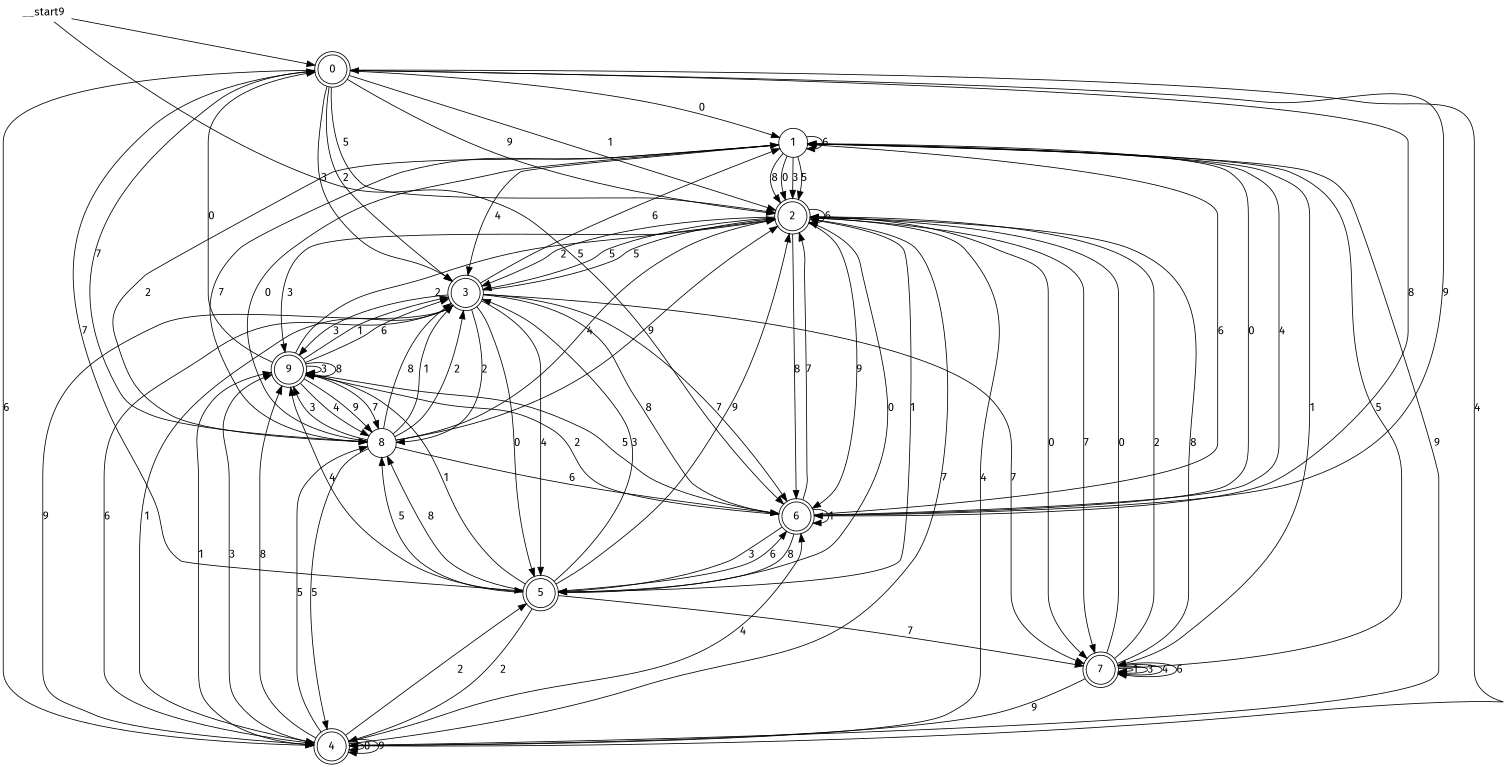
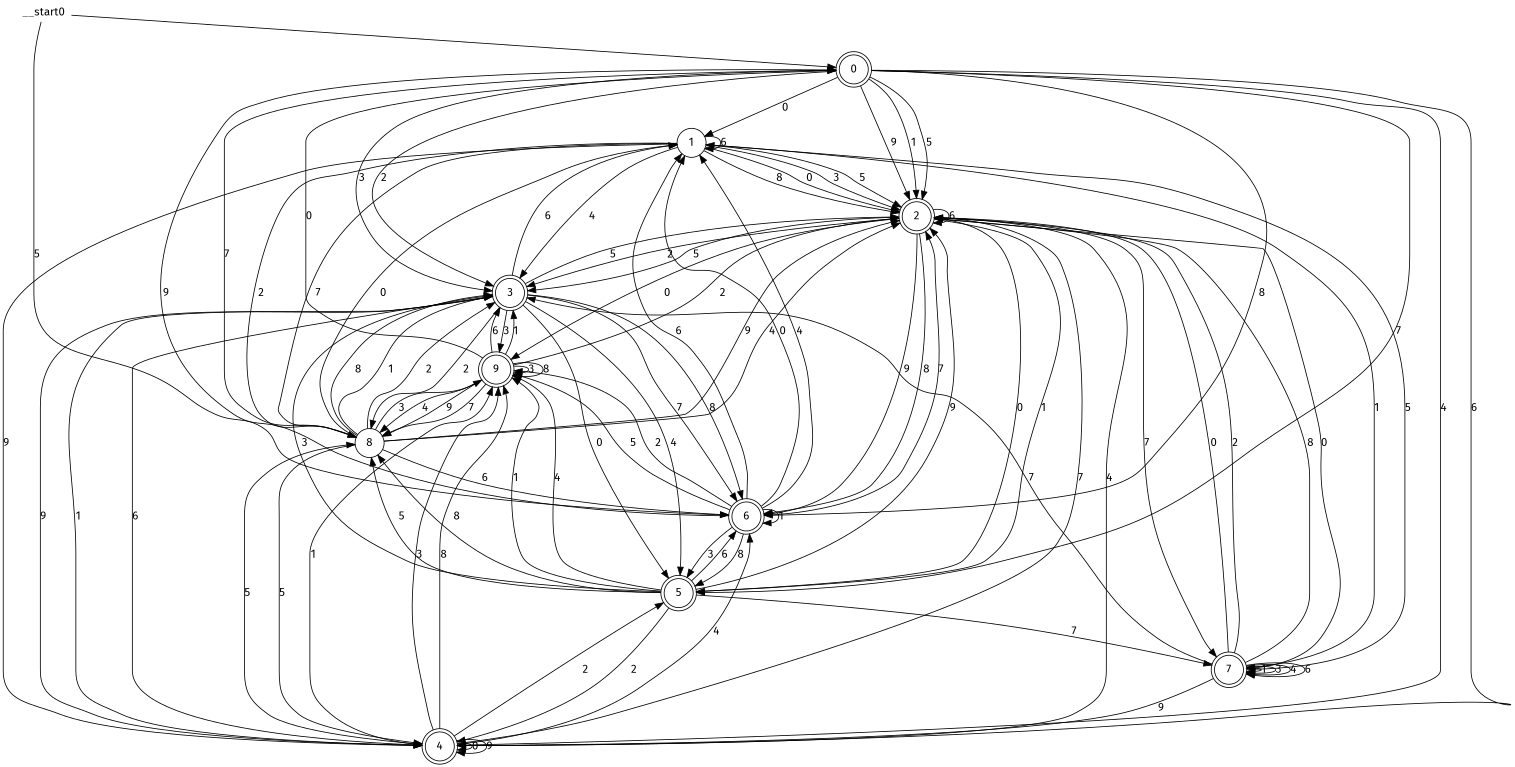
  digraph {
    fontname="Fira Sans"
    node [fontname="Fira Sans" shape=doublecircle]
    edge [fontname="Fira Sans"]
    n1 [label=0]
    n2 [label=1 shape=circle]
    n3 [label=2]
    n4 [label=3]
    n5 [label=4]
    n6 [label=5]
    n7 [label=6]
    n8 [label=7]
    n9 [label=8 shape=circle]
    n10 [label=9]
-   __start0 [height=0 shape=none width=0 label=__start9]
+   __start0 [height=0 shape=none width=0]
    n1 -> n2 [label=0]
    n1 -> n3 [label=1]
    n1 -> n3 [label=5]
    n1 -> n3 [label=9]
    n1 -> n4 [label=2]
    n1 -> n4 [label=3]
    n1 -> n5 [label=4]
    n1 -> n5 [label=6]
    n1 -> n6 [label=7]
    n1 -> n7 [label=8]
    n2 -> n2 [label=6]
    n2 -> n3 [label=0]
    n2 -> n3 [label=3]
    n2 -> n3 [label=5]
    n2 -> n3 [label=8]
    n2 -> n4 [label=4]
-   n5 -> n2 [label=9]
+   n2 -> n5 [label=9]
    n2 -> n8 [label=1]
    n2 -> n9 [label=2]
    n2 -> n9 [label=7]
    n3 -> n3 [label=6]
    n3 -> n4 [label=2]
    n3 -> n4 [label=5]
    n3 -> n5 [label=4]
    n3 -> n6 [label=1]
    n3 -> n7 [label=8]
    n3 -> n7 [label=9]
    n3 -> n8 [label=0]
    n3 -> n8 [label=7]
-   n3 -> n10 [label=3]
+   n3 -> n10 [label=0]
    n4 -> n2 [label=6]
    n4 -> n3 [label=5]
    n4 -> n5 [label=1]
    n4 -> n5 [label=9]
    n4 -> n6 [label=0]
    n4 -> n6 [label=4]
    n4 -> n7 [label=7]
    n4 -> n7 [label=8]
    n4 -> n9 [label=2]
    n4 -> n10 [label=3]
    n5 -> n3 [label=7]
    n5 -> n4 [label=6]
    n5 -> n5 [label=0]
    n5 -> n5 [label=9]
    n5 -> n6 [label=2]
    n5 -> n7 [label=4]
    n5 -> n9 [label=5]
    n5 -> n10 [label=1]
    n5 -> n10 [label=3]
    n5 -> n10 [label=8]
    n6 -> n3 [label=0]
    n6 -> n3 [label=9]
    n6 -> n4 [label=3]
    n6 -> n5 [label=2]
    n6 -> n7 [label=6]
    n6 -> n8 [label=7]
    n6 -> n9 [label=5]
    n6 -> n9 [label=8]
    n6 -> n10 [label=1]
    n6 -> n10 [label=4]
    n7 -> n1 [label=9]
    n7 -> n2 [label=0]
    n7 -> n2 [label=4]
    n7 -> n2 [label=6]
    n7 -> n3 [label=7]
    n7 -> n6 [label=3]
    n7 -> n6 [label=8]
    n7 -> n7 [label=1]
    n7 -> n10 [label=2]
    n7 -> n10 [label=5]
    n8 -> n2 [label=5]
    n8 -> n3 [label=0]
    n8 -> n3 [label=2]
    n8 -> n3 [label=8]
-   n4 -> n8 [label=7]
+   n8 -> n4 [label=7]
    n8 -> n5 [label=9]
    n8 -> n8 [label=1]
    n8 -> n8 [label=3]
    n8 -> n8 [label=4]
    n8 -> n8 [label=6]
    n9 -> n1 [label=7]
    n9 -> n2 [label=0]
    n9 -> n3 [label=4]
    n9 -> n3 [label=9]
    n9 -> n4 [label=1]
    n9 -> n4 [label=2]
    n9 -> n4 [label=8]
    n9 -> n5 [label=5]
    n9 -> n7 [label=6]
    n9 -> n10 [label=3]
    n10 -> n1 [label=0]
    n10 -> n3 [label=2]
    n10 -> n4 [label=1]
    n10 -> n4 [label=6]
    n10 -> n9 [label=4]
    n10 -> n9 [label=7]
    n10 -> n9 [label=9]
    n10 -> n10 [label=3]
    n10 -> n10 [label=8]
    __start0 -> n1
    __start0 -> n7 [label=5]
  }
